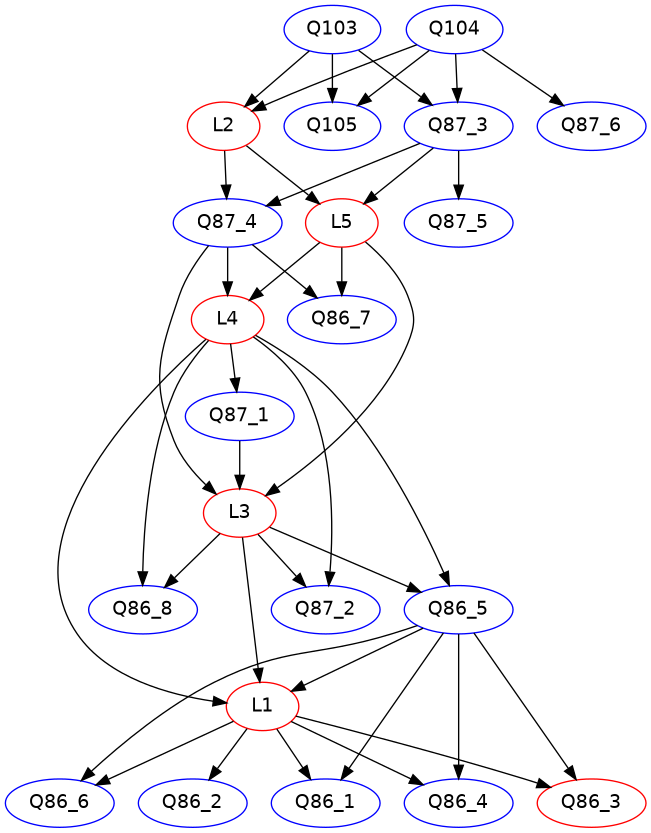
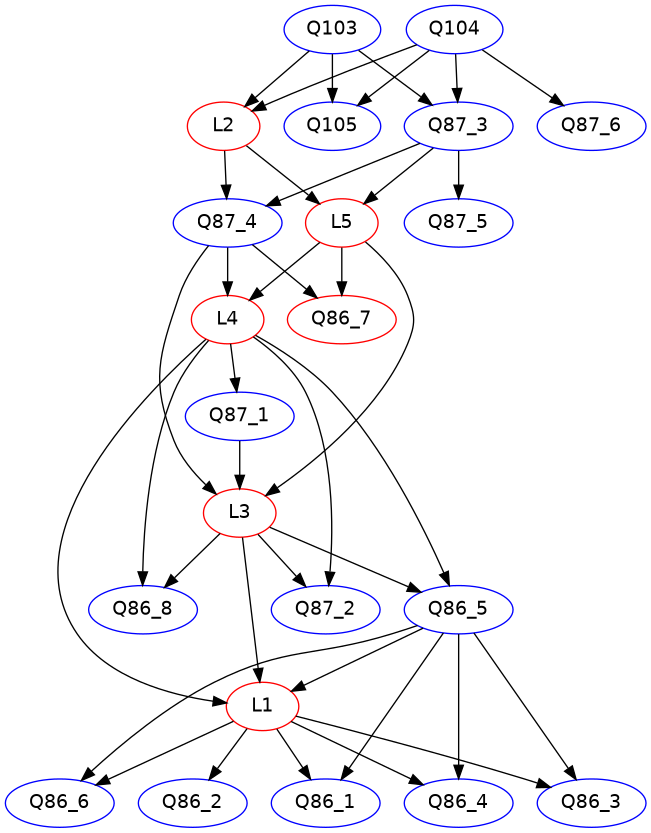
  digraph {
    fontname="DejaVu Sans"
    node [color=blue fontname="DejaVu Sans"]
    edge [color=black fontname="DejaVu Sans"]
-   Q86_7
+   Q86_7 [color=red]
    Q87_3
    Q87_5
    L5 [color=red]
    Q87_4
    Q86_8
    L3 [color=red]
    Q87_1
    L1 [color=red]
    Q86_5
    Q87_2
    Q86_6
    Q86_2
    Q86_1
    Q86_4
-   Q86_3 [color=red]
+   Q86_3
    Q103
    Q87_6
    L2 [color=red]
    Q105
    Q104
    L4 [color=red]
    subgraph sub_1 {
    }
    subgraph sub_2 {
      Q86_7
      Q87_3
      Q87_5
      L5
      Q87_4
      Q86_8
      L3
      Q87_1
      L1
      Q86_5
      Q87_2
      Q86_6
      Q86_2
      Q86_1
      Q86_4
      Q86_3
      Q103
      Q87_6
      L2
      Q105
      Q104
      L4
    }
    Q87_3 -> Q87_5
    Q87_3 -> L5
    Q87_3 -> Q87_4
    L5 -> Q86_7
    L5 -> L3
    L5 -> L4
    Q87_4 -> Q86_7
    Q87_4 -> L3
    Q87_4 -> L4
    L3 -> Q86_8
    L3 -> L1
    L3 -> Q86_5
    L3 -> Q87_2
    Q87_1 -> L3
    L1 -> Q86_6
    L1 -> Q86_2
    L1 -> Q86_1
    L1 -> Q86_4
    L1 -> Q86_3
    Q86_5 -> L1
    Q86_5 -> Q86_6
    Q86_5 -> Q86_1
    Q86_5 -> Q86_4
    Q86_5 -> Q86_3
    Q103 -> Q87_3
    Q103 -> L2
    Q103 -> Q105
    L2 -> L5
    L2 -> Q87_4
    Q104 -> Q87_3
    Q104 -> Q87_6
    Q104 -> L2
    Q104 -> Q105
    L4 -> Q86_8
    L4 -> Q87_1
    L4 -> L1
    L4 -> Q86_5
    L4 -> Q87_2
  }
